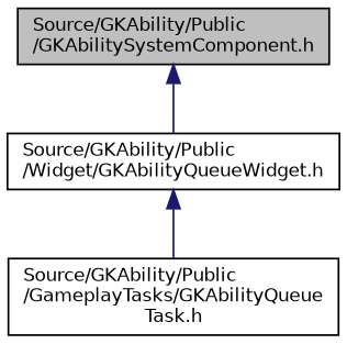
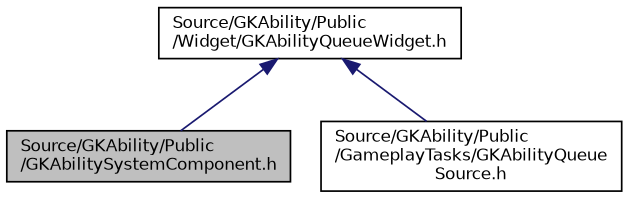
  digraph {
    node [color=black fillcolor=white fontname=Helvetica fontsize=10 shape=record style=filled]
    edge [color=midnightblue dir=back fontname=Helvetica fontsize=10 labelfontname=Helvetica labelfontsize=10 style=solid]
    n1 [fillcolor=grey75 fontcolor=black height=0.2 label="Source/GKAbility/Public\l/GKAbilitySystemComponent.h" width=0.4]
    n2 [height=0.2 label="Source/GKAbility/Public\l/Widget/GKAbilityQueueWidget.h" width=0.4]
-   n3 [height=0.2 label="Source/GKAbility/Public\l/GameplayTasks/GKAbilityQueue\lTask.h" width=0.4]
-   n1 -> n2
+   n3 [height=0.2 label="Source/GKAbility/Public\l/GameplayTasks/GKAbilityQueue\lSource.h" width=0.4]
+   n2 -> n1
    n2 -> n3
  }
